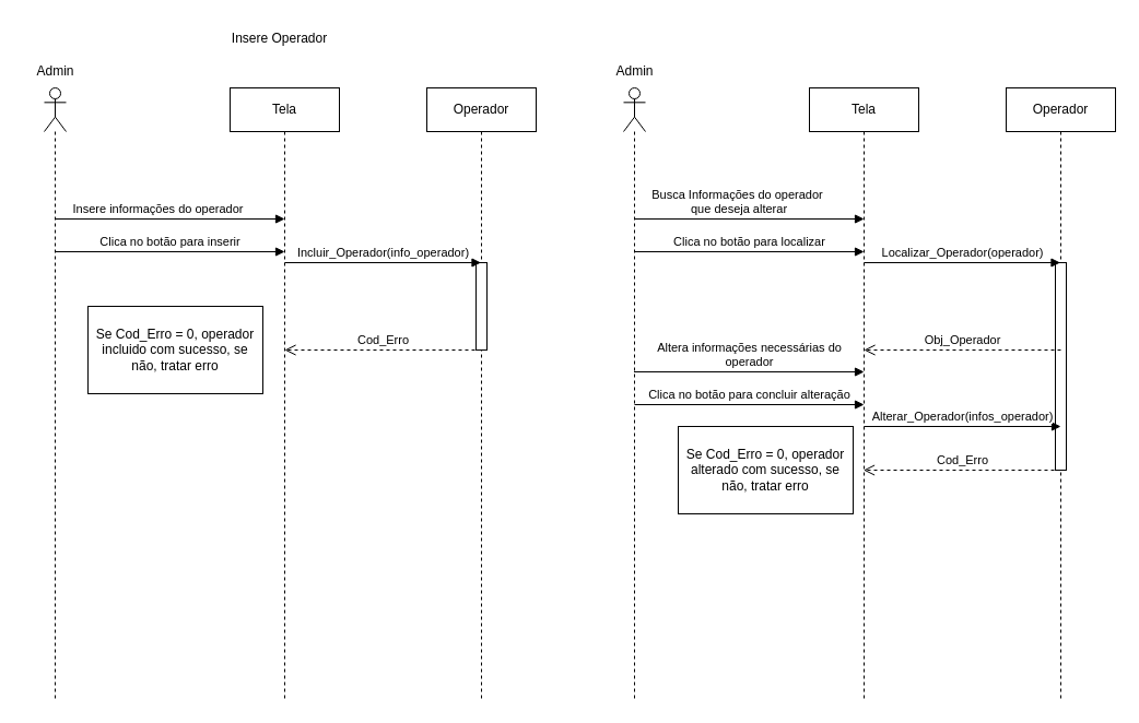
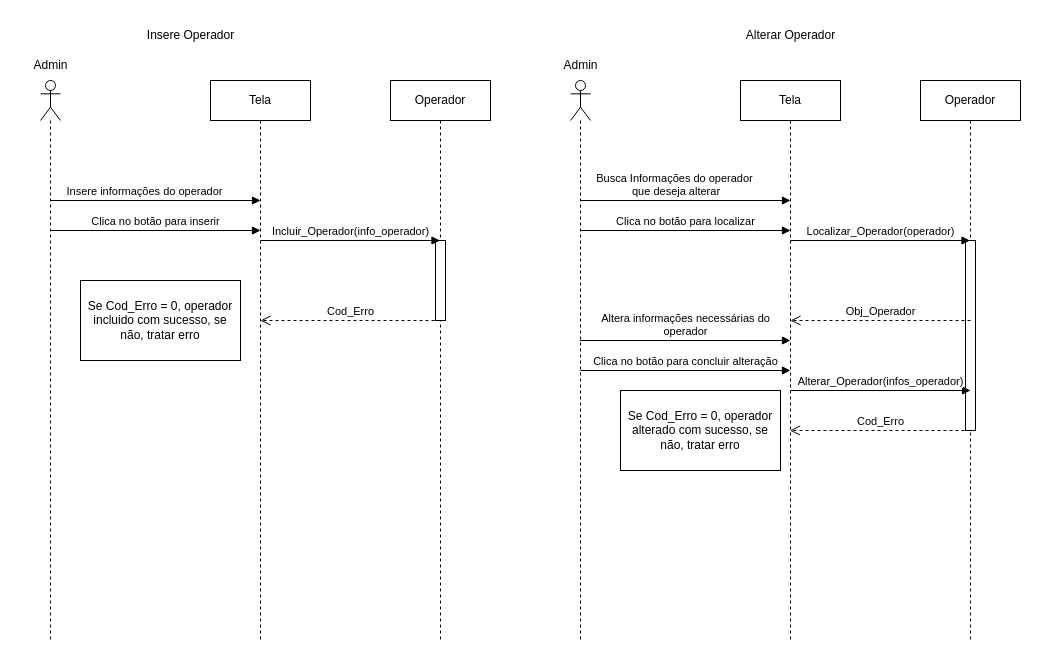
  <mxCell id="0" />
  <mxCell id="1" parent="0" />
- <mxCell id="2" value="Insere Operador" style="text;html=1;align=center;verticalAlign=middle;resizable=0;points=[];autosize=1;strokeColor=none;fillColor=none;" vertex="1" parent="1"><mxGeometry x="200" y="20" width="110" height="30" as="geometry" /></mxCell>
+ <mxCell id="2" value="Insere Operador" style="text;html=1;align=center;verticalAlign=middle;resizable=0;points=[];autosize=1;strokeColor=none;fillColor=none;" vertex="1" parent="1"><mxGeometry x="135" y="20" width="110" height="30" as="geometry" /></mxCell>
  <mxCell id="3" value="Operador" style="shape=umlLifeline;perimeter=lifelinePerimeter;whiteSpace=wrap;html=1;container=1;dropTarget=0;collapsible=0;recursiveResize=0;outlineConnect=0;portConstraint=eastwest;newEdgeStyle={&quot;edgeStyle&quot;:&quot;elbowEdgeStyle&quot;,&quot;elbow&quot;:&quot;vertical&quot;,&quot;curved&quot;:0,&quot;rounded&quot;:0};" vertex="1" parent="1"><mxGeometry x="390" y="80" width="100" height="560" as="geometry" /></mxCell>
  <mxCell id="4" value="" style="html=1;points=[[0,0,0,0,5],[0,1,0,0,-5],[1,0,0,0,5],[1,1,0,0,-5]];perimeter=orthogonalPerimeter;outlineConnect=0;targetShapes=umlLifeline;portConstraint=eastwest;newEdgeStyle={&quot;curved&quot;:0,&quot;rounded&quot;:0};" vertex="1" parent="3"><mxGeometry x="45" y="160" width="10" height="80" as="geometry" /></mxCell>
  <mxCell id="5" value="Tela" style="shape=umlLifeline;perimeter=lifelinePerimeter;whiteSpace=wrap;html=1;container=1;dropTarget=0;collapsible=0;recursiveResize=0;outlineConnect=0;portConstraint=eastwest;newEdgeStyle={&quot;edgeStyle&quot;:&quot;elbowEdgeStyle&quot;,&quot;elbow&quot;:&quot;vertical&quot;,&quot;curved&quot;:0,&quot;rounded&quot;:0};" vertex="1" parent="1"><mxGeometry x="210" y="80" width="100" height="560" as="geometry" /></mxCell>
  <mxCell id="6" value="Insere informações do operador" style="html=1;verticalAlign=bottom;endArrow=block;curved=0;rounded=0;" edge="1" parent="1" source="9"><mxGeometry x="-0.111" width="80" relative="1" as="geometry"><mxPoint x="80" y="200" as="sourcePoint" /><mxPoint x="260" y="200" as="targetPoint" /><mxPoint as="offset" /></mxGeometry></mxCell>
  <mxCell id="7" value="Incluir_Operador(info_operador)" style="html=1;verticalAlign=bottom;endArrow=block;curved=0;rounded=0;" edge="1" parent="1" target="3"><mxGeometry x="0.004" width="80" relative="1" as="geometry"><mxPoint x="260" y="240" as="sourcePoint" /><mxPoint x="399.5" y="240" as="targetPoint" /><mxPoint as="offset" /></mxGeometry></mxCell>
  <mxCell id="8" value="Clica no botão para inserir" style="html=1;verticalAlign=bottom;endArrow=block;curved=0;rounded=0;" edge="1" parent="1" source="9"><mxGeometry width="80" relative="1" as="geometry"><mxPoint x="80" y="230" as="sourcePoint" /><mxPoint x="260" y="230" as="targetPoint" /></mxGeometry></mxCell>
  <mxCell id="9" value="" style="shape=umlLifeline;perimeter=lifelinePerimeter;whiteSpace=wrap;html=1;container=1;dropTarget=0;collapsible=0;recursiveResize=0;outlineConnect=0;portConstraint=eastwest;newEdgeStyle={&quot;curved&quot;:0,&quot;rounded&quot;:0};participant=umlActor;" vertex="1" parent="1"><mxGeometry x="40" y="80" width="20" height="560" as="geometry" /></mxCell>
  <mxCell id="10" value="Admin" style="text;html=1;align=center;verticalAlign=middle;resizable=0;points=[];autosize=1;strokeColor=none;fillColor=none;" vertex="1" parent="1"><mxGeometry x="20" y="50" width="60" height="30" as="geometry" /></mxCell>
  <mxCell id="11" value="Cod_Erro" style="html=1;verticalAlign=bottom;endArrow=open;dashed=1;endSize=8;curved=0;rounded=0;" edge="1" parent="1"><mxGeometry relative="1" as="geometry"><mxPoint x="440" y="320" as="sourcePoint" /><mxPoint x="260" y="320" as="targetPoint" /></mxGeometry></mxCell>
  <mxCell id="12" value="Se Cod_Erro = 0, operador incluido com sucesso, se não, tratar erro" style="html=1;whiteSpace=wrap;" vertex="1" parent="1"><mxGeometry x="80" y="280" width="160" height="80" as="geometry" /></mxCell>
+ <mxCell id="13" value="Alterar Operador" style="text;html=1;align=center;verticalAlign=middle;resizable=0;points=[];autosize=1;strokeColor=none;fillColor=none;" vertex="1" parent="1"><mxGeometry x="735" y="20" width="110" height="30" as="geometry" /></mxCell>
  <mxCell id="14" value="Operador" style="shape=umlLifeline;perimeter=lifelinePerimeter;whiteSpace=wrap;html=1;container=1;dropTarget=0;collapsible=0;recursiveResize=0;outlineConnect=0;portConstraint=eastwest;newEdgeStyle={&quot;edgeStyle&quot;:&quot;elbowEdgeStyle&quot;,&quot;elbow&quot;:&quot;vertical&quot;,&quot;curved&quot;:0,&quot;rounded&quot;:0};" vertex="1" parent="1"><mxGeometry x="920" y="80" width="100" height="560" as="geometry" /></mxCell>
  <mxCell id="15" value="" style="html=1;points=[[0,0,0,0,5],[0,1,0,0,-5],[1,0,0,0,5],[1,1,0,0,-5]];perimeter=orthogonalPerimeter;outlineConnect=0;targetShapes=umlLifeline;portConstraint=eastwest;newEdgeStyle={&quot;curved&quot;:0,&quot;rounded&quot;:0};" vertex="1" parent="14"><mxGeometry x="45" y="160" width="10" height="190" as="geometry" /></mxCell>
  <mxCell id="16" value="Tela" style="shape=umlLifeline;perimeter=lifelinePerimeter;whiteSpace=wrap;html=1;container=1;dropTarget=0;collapsible=0;recursiveResize=0;outlineConnect=0;portConstraint=eastwest;newEdgeStyle={&quot;edgeStyle&quot;:&quot;elbowEdgeStyle&quot;,&quot;elbow&quot;:&quot;vertical&quot;,&quot;curved&quot;:0,&quot;rounded&quot;:0};" vertex="1" parent="1"><mxGeometry x="740" y="80" width="100" height="560" as="geometry" /></mxCell>
  <mxCell id="17" value="Busca Informações do operador&lt;div&gt;&amp;nbsp;que deseja alterar&lt;/div&gt;" style="html=1;verticalAlign=bottom;endArrow=block;curved=0;rounded=0;" edge="1" parent="1" source="20"><mxGeometry x="-0.111" width="80" relative="1" as="geometry"><mxPoint x="610" y="200" as="sourcePoint" /><mxPoint x="790" y="200" as="targetPoint" /><mxPoint as="offset" /></mxGeometry></mxCell>
  <mxCell id="18" value="Localizar_Operador(operador)" style="html=1;verticalAlign=bottom;endArrow=block;curved=0;rounded=0;" edge="1" parent="1" target="14"><mxGeometry x="0.003" width="80" relative="1" as="geometry"><mxPoint x="790" y="240" as="sourcePoint" /><mxPoint x="929.5" y="240" as="targetPoint" /><mxPoint as="offset" /></mxGeometry></mxCell>
  <mxCell id="19" value="Clica no botão para localizar" style="html=1;verticalAlign=bottom;endArrow=block;curved=0;rounded=0;" edge="1" parent="1" source="20"><mxGeometry width="80" relative="1" as="geometry"><mxPoint x="610" y="230" as="sourcePoint" /><mxPoint x="790" y="230" as="targetPoint" /></mxGeometry></mxCell>
  <mxCell id="20" value="" style="shape=umlLifeline;perimeter=lifelinePerimeter;whiteSpace=wrap;html=1;container=1;dropTarget=0;collapsible=0;recursiveResize=0;outlineConnect=0;portConstraint=eastwest;newEdgeStyle={&quot;curved&quot;:0,&quot;rounded&quot;:0};participant=umlActor;" vertex="1" parent="1"><mxGeometry x="570" y="80" width="20" height="560" as="geometry" /></mxCell>
  <mxCell id="21" value="Admin" style="text;html=1;align=center;verticalAlign=middle;resizable=0;points=[];autosize=1;strokeColor=none;fillColor=none;" vertex="1" parent="1"><mxGeometry x="550" y="50" width="60" height="30" as="geometry" /></mxCell>
  <mxCell id="22" value="Obj_Operador" style="html=1;verticalAlign=bottom;endArrow=open;dashed=1;endSize=8;curved=0;rounded=0;" edge="1" parent="1"><mxGeometry relative="1" as="geometry"><mxPoint x="970" y="320" as="sourcePoint" /><mxPoint x="790" y="320" as="targetPoint" /><mxPoint as="offset" /></mxGeometry></mxCell>
  <mxCell id="23" value="Altera informações necessárias do&lt;div&gt;operador&lt;/div&gt;" style="html=1;verticalAlign=bottom;endArrow=block;curved=0;rounded=0;" edge="1" parent="1" source="20"><mxGeometry x="-0.002" width="80" relative="1" as="geometry"><mxPoint x="710" y="340" as="sourcePoint" /><mxPoint x="790" y="340" as="targetPoint" /><mxPoint as="offset" /></mxGeometry></mxCell>
  <mxCell id="24" value="Clica no botão para concluir alteração" style="html=1;verticalAlign=bottom;endArrow=block;curved=0;rounded=0;" edge="1" parent="1"><mxGeometry width="80" relative="1" as="geometry"><mxPoint x="580" y="370" as="sourcePoint" /><mxPoint x="790" y="370" as="targetPoint" /></mxGeometry></mxCell>
  <mxCell id="25" value="Alterar_Operador(infos_operador)" style="html=1;verticalAlign=bottom;endArrow=block;curved=0;rounded=0;" edge="1" parent="1"><mxGeometry x="0.004" width="80" relative="1" as="geometry"><mxPoint x="790" y="390" as="sourcePoint" /><mxPoint x="970" y="390" as="targetPoint" /><mxPoint as="offset" /></mxGeometry></mxCell>
  <mxCell id="26" value="Cod_Erro" style="html=1;verticalAlign=bottom;endArrow=open;dashed=1;endSize=8;curved=0;rounded=0;" edge="1" parent="1" target="16"><mxGeometry relative="1" as="geometry"><mxPoint x="970" y="430" as="sourcePoint" /><mxPoint x="890" y="430" as="targetPoint" /></mxGeometry></mxCell>
  <mxCell id="27" value="Se Cod_Erro = 0, operador alterado com sucesso, se não, tratar erro" style="html=1;whiteSpace=wrap;" vertex="1" parent="1"><mxGeometry x="620" y="390" width="160" height="80" as="geometry" /></mxCell>
